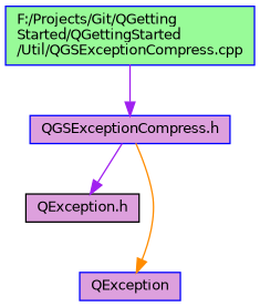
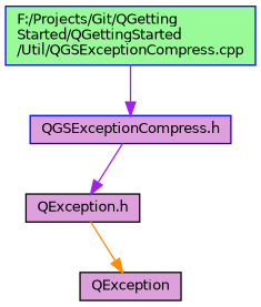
  digraph {
    node [color=blue fillcolor=plum fontname=Helvetica fontsize=10 shape=record style=filled]
    edge [color=purple fontname=Helvetica fontsize=10 labelfontname=Helvetica labelfontsize=10 style=solid]
    n1 [fillcolor=palegreen fontcolor=black height=0.2 label="F:/Projects/Git/QGetting\lStarted/QGettingStarted\l/Util/QGSExceptionCompress.cpp" width=0.4]
    n2 [height=0.2 label="QGSExceptionCompress.h" width=0.4]
    n3 [color=black height=0.2 label="QException.h" width=0.4]
-   n4 [height=0.2 label=QException width=0.4]
+   n4 [color=black height=0.2 label=QException width=0.4]
    n1 -> n2
    n2 -> n3
-   n2 -> n4 [color=darkorange]
+   n3 -> n4 [color=darkorange]
  }
